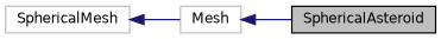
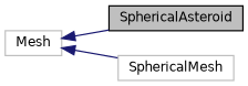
  digraph {
    rankdir=LR
    node [color=grey75 fillcolor=white fontname=Helvetica fontsize=10 shape=record style=filled]
    edge [color=midnightblue dir=back fontname=Helvetica fontsize=10 labelfontname=Helvetica labelfontsize=10 style=solid]
    n1 [color=black fillcolor=grey75 fontcolor=black height=0.2 label=SphericalAsteroid width=0.4]
    n2 [height=0.2 label=SphericalMesh width=0.4]
    n3 [height=0.2 label=Mesh width=0.4]
    n3 -> n1
-   n2 -> n3
+   n3 -> n2
  }
